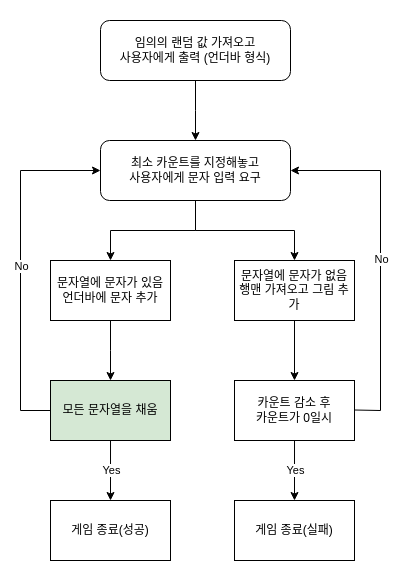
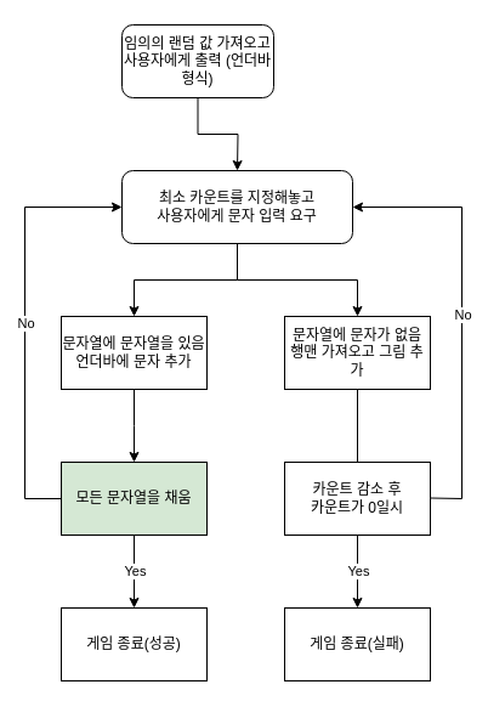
  <mxCell id="0" />
  <mxCell id="1" parent="0" />
  <mxCell id="2" style="edgeStyle=orthogonalEdgeStyle;rounded=0;orthogonalLoop=1;jettySize=auto;html=1;exitX=0.5;exitY=1;exitDx=0;exitDy=0;" edge="1" parent="1" source="3"><mxGeometry relative="1" as="geometry"><mxPoint x="195" y="140" as="targetPoint" /></mxGeometry></mxCell>
- <mxCell id="3" value="임의의 랜덤 값 가져오고&lt;br&gt;사용자에게 출력 (언더바 형식)" style="rounded=1;whiteSpace=wrap;html=1;" vertex="1" parent="1"><mxGeometry x="100" y="20" width="190" height="60" as="geometry" /></mxCell>
+ <mxCell id="3" value="임의의 랜덤 값 가져오고&lt;br&gt;사용자에게 출력 (언더바 형식)" style="rounded=1;whiteSpace=wrap;html=1;" vertex="1" parent="1"><mxGeometry x="100" y="20" width="125" height="60" as="geometry" /></mxCell>
  <mxCell id="4" style="edgeStyle=orthogonalEdgeStyle;rounded=0;orthogonalLoop=1;jettySize=auto;html=1;exitX=0.5;exitY=1;exitDx=0;exitDy=0;entryX=0.5;entryY=0;entryDx=0;entryDy=0;" edge="1" parent="1" source="6" target="8"><mxGeometry relative="1" as="geometry" /></mxCell>
  <mxCell id="5" style="edgeStyle=orthogonalEdgeStyle;rounded=0;orthogonalLoop=1;jettySize=auto;html=1;exitX=0.5;exitY=1;exitDx=0;exitDy=0;" edge="1" parent="1" source="6" target="10"><mxGeometry relative="1" as="geometry" /></mxCell>
  <mxCell id="6" value="최소 카운트를 지정해놓고&lt;br&gt;사용자에게 문자 입력 요구" style="rounded=1;whiteSpace=wrap;html=1;" vertex="1" parent="1"><mxGeometry x="100" y="140" width="190" height="60" as="geometry" /></mxCell>
  <mxCell id="7" style="edgeStyle=orthogonalEdgeStyle;rounded=0;orthogonalLoop=1;jettySize=auto;html=1;exitX=0.5;exitY=1;exitDx=0;exitDy=0;" edge="1" parent="1" source="8"><mxGeometry relative="1" as="geometry"><mxPoint x="110" y="380" as="targetPoint" /></mxGeometry></mxCell>
- <mxCell id="8" value="문자열에 문자가 있음&lt;br&gt;언더바에 문자 추가" style="rounded=0;whiteSpace=wrap;html=1;" vertex="1" parent="1"><mxGeometry x="50" y="260" width="120" height="60" as="geometry" /></mxCell>
- <mxCell id="9" style="edgeStyle=orthogonalEdgeStyle;rounded=0;orthogonalLoop=1;jettySize=auto;html=1;exitX=0.5;exitY=1;exitDx=0;exitDy=0;entryX=0.5;entryY=0;entryDx=0;entryDy=0;" edge="1" parent="1" source="10" target="12"><mxGeometry relative="1" as="geometry" /></mxCell>
+ <mxCell id="8" value="문자열에 문자열을 있음&lt;br&gt;언더바에 문자 추가" style="rounded=0;whiteSpace=wrap;html=1;" vertex="1" parent="1"><mxGeometry x="50" y="260" width="120" height="60" as="geometry" /></mxCell>
+ <mxCell id="9" style="edgeStyle=orthogonalEdgeStyle;rounded=0;orthogonalLoop=1;jettySize=auto;html=1;exitX=0.5;exitY=1;exitDx=0;exitDy=0;entryX=0.5;entryY=0;entryDx=0;entryDy=0;endArrow=none;" edge="1" parent="1" source="10" target="12"><mxGeometry relative="1" as="geometry" /></mxCell>
  <mxCell id="10" value="문자열에 문자가 없음&lt;br&gt;행맨 가져오고 그림 추가" style="rounded=0;whiteSpace=wrap;html=1;" vertex="1" parent="1"><mxGeometry x="234" y="260" width="120" height="60" as="geometry" /></mxCell>
  <mxCell id="11" value="모든 문자열을 채움" style="rounded=0;whiteSpace=wrap;html=1;fillColor=#d5e8d4;" vertex="1" parent="1"><mxGeometry x="50" y="380" width="120" height="60" as="geometry" /></mxCell>
  <mxCell id="12" value="카운트 감소 후&lt;br&gt;카운트가 0일시" style="rounded=0;whiteSpace=wrap;html=1;" vertex="1" parent="1"><mxGeometry x="234" y="380" width="120" height="60" as="geometry" /></mxCell>
  <mxCell id="13" value="" style="endArrow=classic;html=1;rounded=0;entryX=1;entryY=0.5;entryDx=0;entryDy=0;" edge="1" parent="1" target="6"><mxGeometry relative="1" as="geometry"><mxPoint x="354" y="409.5" as="sourcePoint" /><mxPoint x="420" y="410" as="targetPoint" /><Array as="points"><mxPoint x="380" y="410" /><mxPoint x="380" y="170" /></Array></mxGeometry></mxCell>
  <mxCell id="14" value="No" style="edgeLabel;resizable=0;html=1;align=center;verticalAlign=middle;" connectable="0" vertex="1" parent="13"><mxGeometry relative="1" as="geometry" /></mxCell>
  <mxCell id="15" value="게임 종료(성공)" style="rounded=0;whiteSpace=wrap;html=1;" vertex="1" parent="1"><mxGeometry x="50" y="500" width="120" height="60" as="geometry" /></mxCell>
  <mxCell id="16" value="" style="endArrow=classic;html=1;rounded=0;exitX=0.442;exitY=1.05;exitDx=0;exitDy=0;exitPerimeter=0;" edge="1" parent="1"><mxGeometry relative="1" as="geometry"><mxPoint x="110.02" y="440" as="sourcePoint" /><mxPoint x="110" y="500" as="targetPoint" /></mxGeometry></mxCell>
  <mxCell id="17" value="Yes" style="edgeLabel;resizable=0;html=1;align=center;verticalAlign=middle;" connectable="0" vertex="1" parent="16"><mxGeometry relative="1" as="geometry" /></mxCell>
  <mxCell id="18" value="" style="endArrow=classic;html=1;rounded=0;exitX=0;exitY=0.5;exitDx=0;exitDy=0;entryX=0;entryY=0.5;entryDx=0;entryDy=0;" edge="1" parent="1" source="11" target="6"><mxGeometry relative="1" as="geometry"><mxPoint x="10" y="360" as="sourcePoint" /><mxPoint x="110" y="360" as="targetPoint" /><Array as="points"><mxPoint x="20" y="410" /><mxPoint x="20" y="170" /></Array></mxGeometry></mxCell>
  <mxCell id="19" value="No" style="edgeLabel;resizable=0;html=1;align=center;verticalAlign=middle;" connectable="0" vertex="1" parent="18"><mxGeometry relative="1" as="geometry" /></mxCell>
  <mxCell id="20" value="게임 종료(실패)" style="rounded=0;whiteSpace=wrap;html=1;" vertex="1" parent="1"><mxGeometry x="234" y="500" width="120" height="60" as="geometry" /></mxCell>
  <mxCell id="21" value="" style="endArrow=classic;html=1;rounded=0;exitX=0.442;exitY=1.05;exitDx=0;exitDy=0;exitPerimeter=0;" edge="1" parent="1"><mxGeometry relative="1" as="geometry"><mxPoint x="294.02" y="440" as="sourcePoint" /><mxPoint x="294" y="500" as="targetPoint" /></mxGeometry></mxCell>
  <mxCell id="22" value="Yes" style="edgeLabel;resizable=0;html=1;align=center;verticalAlign=middle;" connectable="0" vertex="1" parent="21"><mxGeometry relative="1" as="geometry" /></mxCell>
